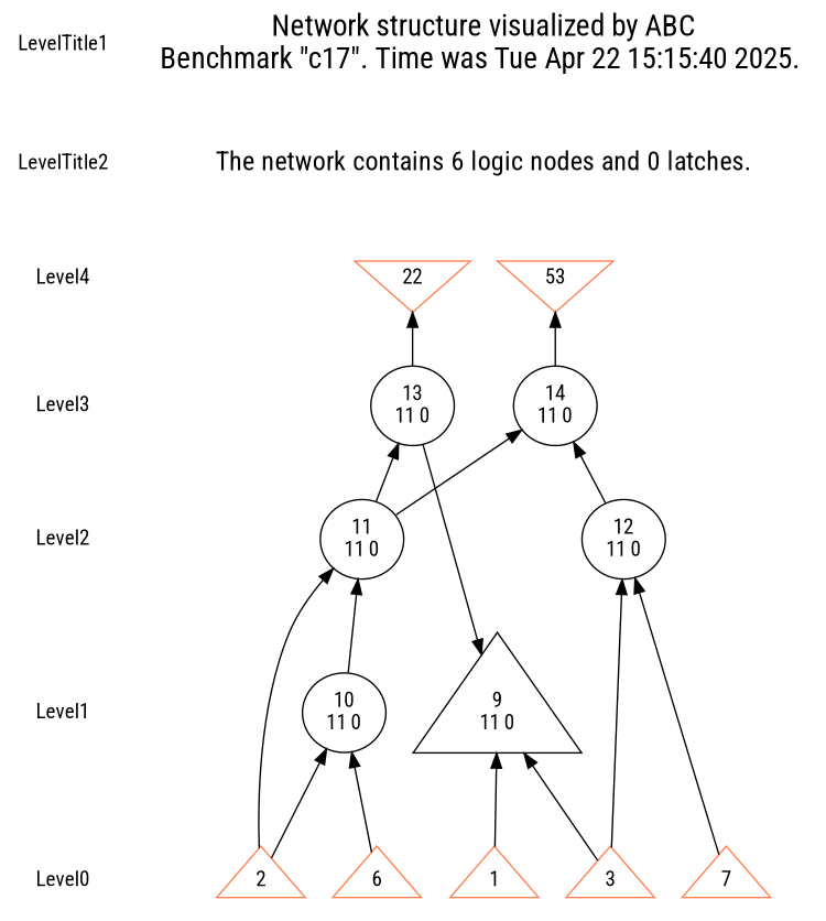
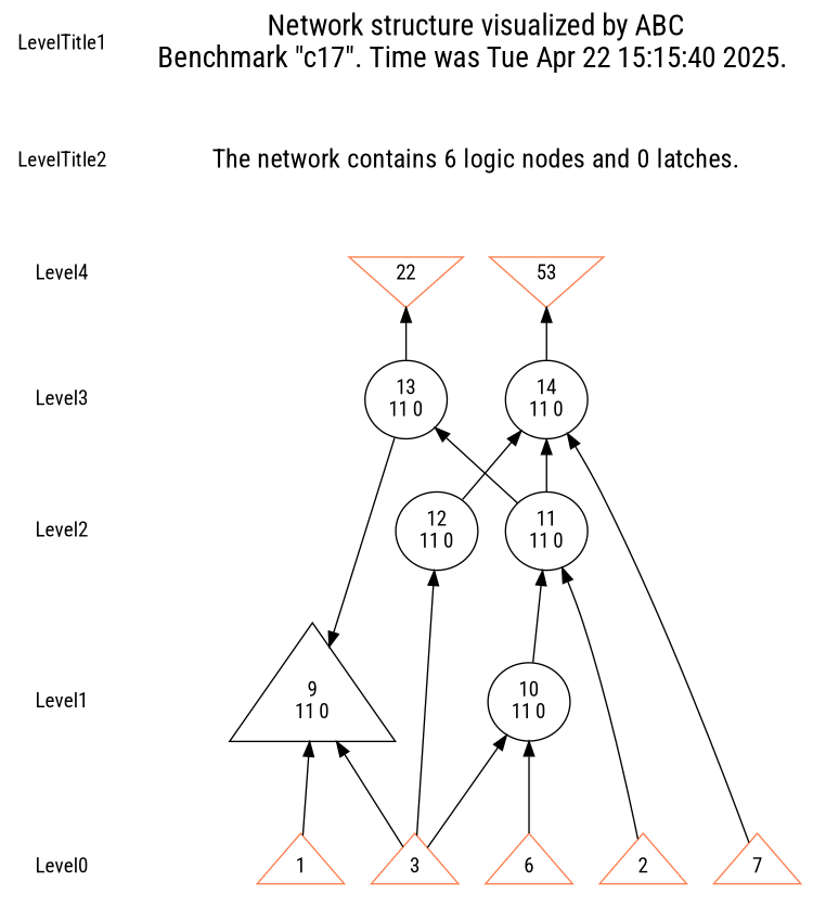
  digraph {
    fontname="Roboto Condensed"
    node [fontname="Roboto Condensed" shape=plaintext]
    edge [dir=back fontname="Roboto Condensed" style=solid]
    LevelTitle1
    LevelTitle2
    Level4
    Level3
    Level2
    Level1
    Level0
    n8 [fontsize=20 label="Network structure visualized by ABC\nBenchmark \"c17\". Time was Tue Apr 22 15:15:40 2025. "]
    n9 [fontsize=18 label="The network contains 6 logic nodes and 0 latches.\n"]
    n10 [color=coral fillcolor=coral label=22 shape=invtriangle]
    n11 [color=coral fillcolor=coral label=53 shape=invtriangle]
    n12 [label="13\n11 0" shape=ellipse]
    n13 [label="14\n11 0" shape=ellipse]
    n14 [label="11\n11 0" shape=ellipse]
    n15 [label="12\n11 0" shape=ellipse]
    n16 [label="9\n11 0" shape=triangle]
    n17 [label="10\n11 0" shape=ellipse]
    n18 [color=coral fillcolor=coral label=1 shape=triangle]
    n19 [color=coral fillcolor=coral label=2 shape=triangle]
    n20 [color=coral fillcolor=coral label=3 shape=triangle]
    n21 [color=coral fillcolor=coral label=6 shape=triangle]
    n22 [color=coral fillcolor=coral label=7 shape=triangle]
    subgraph sub_1 {
      LevelTitle1
      LevelTitle2
      Level4
      Level3
      Level2
      Level1
      Level0
    }
    subgraph sub_2 {
      rank=same
      LevelTitle1
      n8
    }
    subgraph sub_3 {
      rank=same
      LevelTitle2
      n9
    }
    subgraph sub_4 {
      rank=same
      Level4
      n10
      n11
    }
    subgraph sub_5 {
      rank=same
      Level3
      n12
      n13
    }
    subgraph sub_6 {
      rank=same
      Level2
      n14
      n15
    }
    subgraph sub_7 {
      rank=same
      Level1
      n16
      n17
    }
    subgraph sub_8 {
      rank=same
      Level0
      n18
      n19
      n20
      n21
      n22
    }
    LevelTitle1 -> LevelTitle2 [style=invis]
    LevelTitle2 -> Level4 [style=invis]
    Level4 -> Level3 [style=invis]
    Level3 -> Level2 [style=invis]
    Level2 -> Level1 [style=invis]
    Level1 -> Level0 [style=invis]
    n8 -> n9 [style=invis]
    n9 -> n10 [style=invis]
    n9 -> n11 [style=invis]
    n10 -> n11 [style=invis]
    n10 -> n12
    n11 -> n13
    n12 -> n14
    n13 -> n14
    n13 -> n15
    n14 -> n17
    n14 -> n19
    n15 -> n20
-   n15 -> n22
+   n13 -> n22
    n16 -> n12
    n16 -> n18
    n16 -> n20
-   n17 -> n19
+   n17 -> n20
    n17 -> n21
  }
